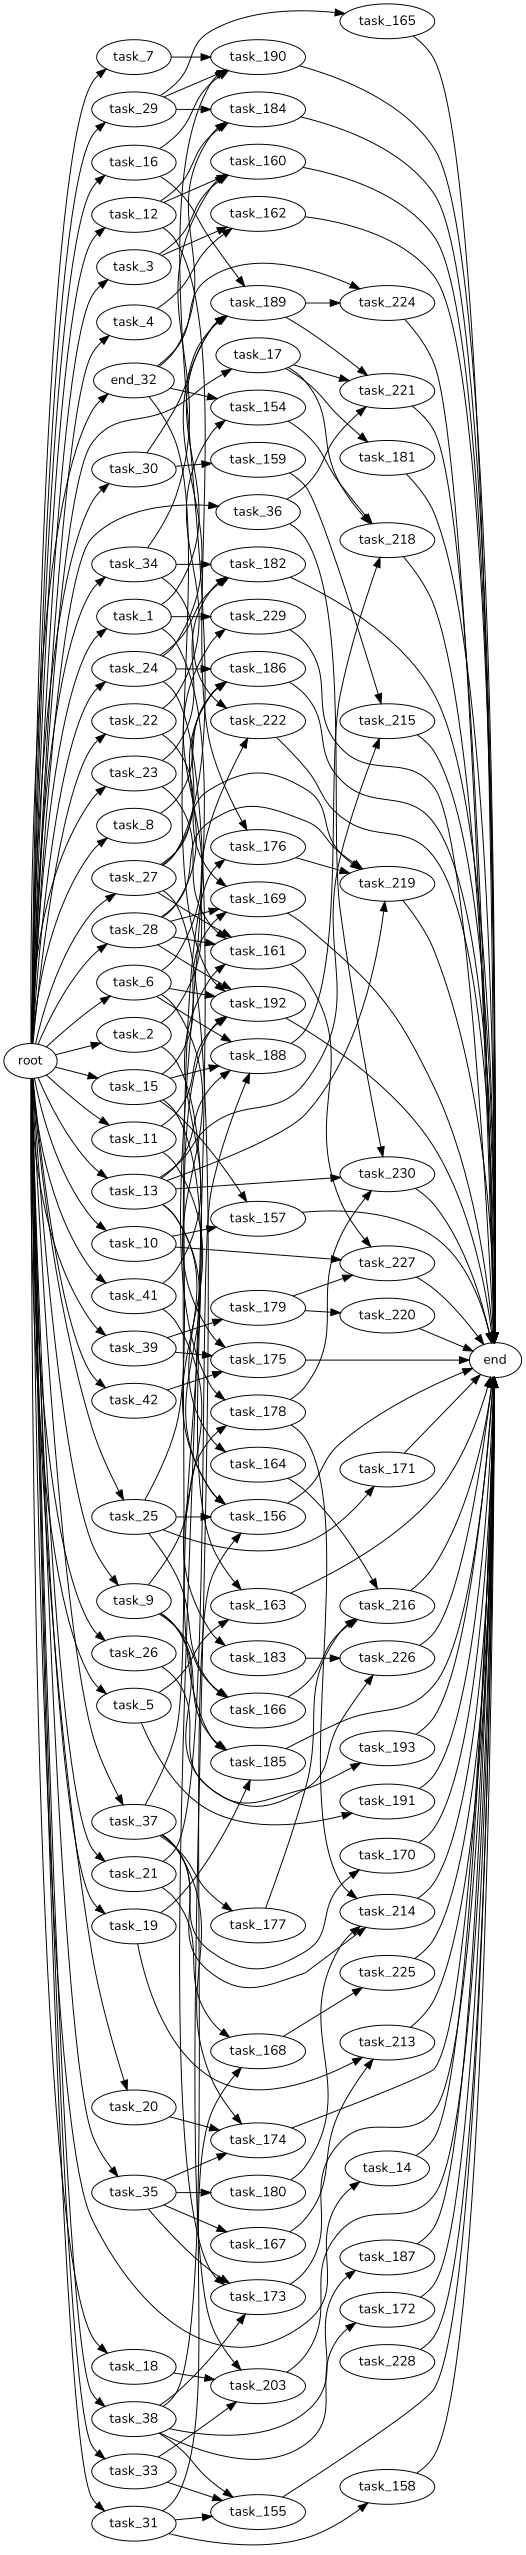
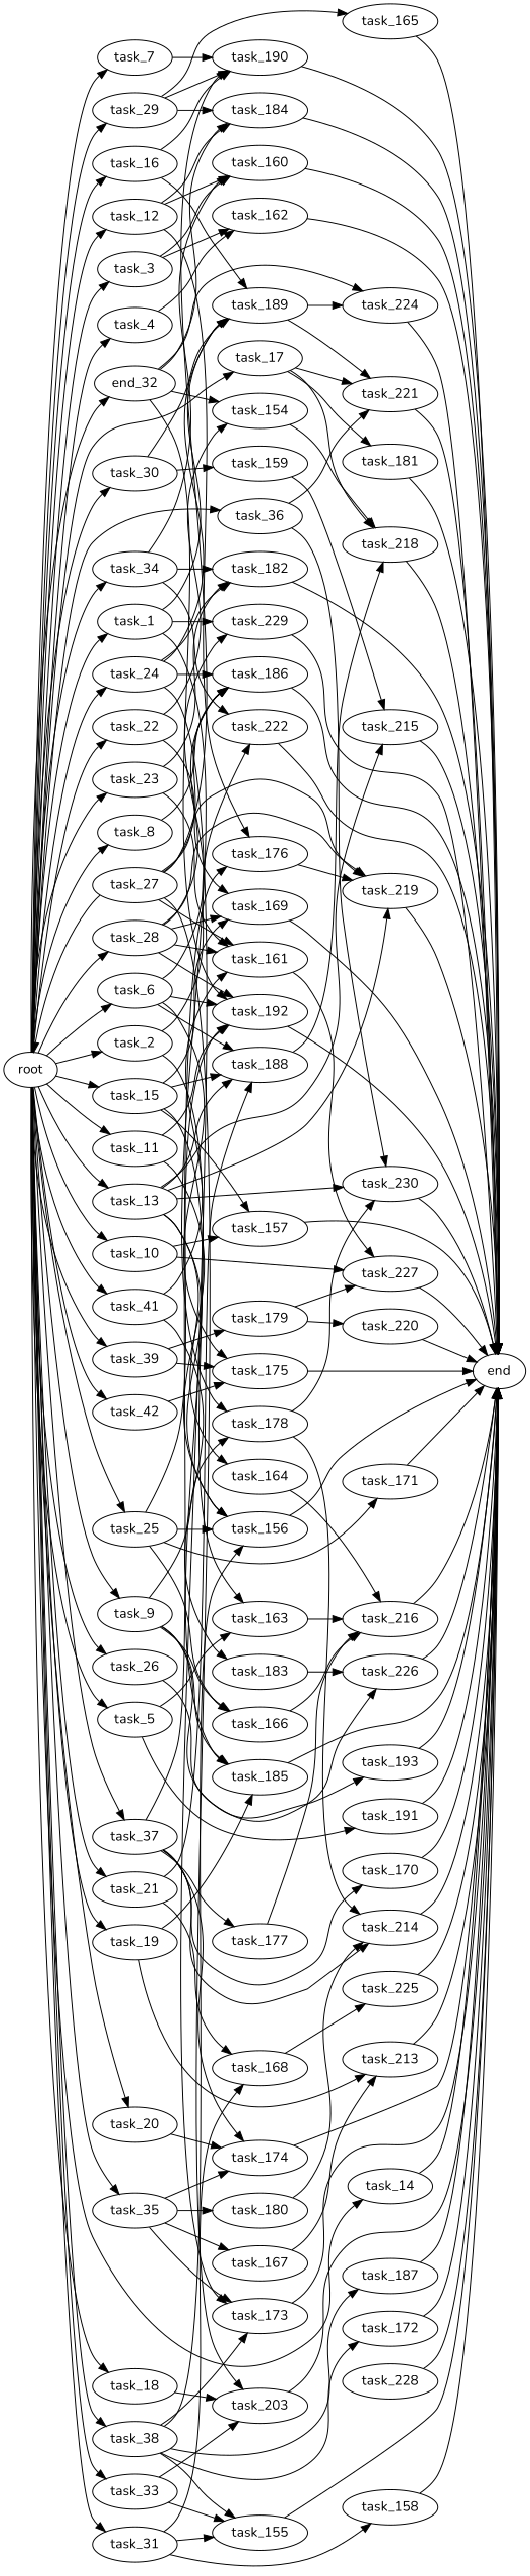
  digraph {
    fontname=Nunito
    rankdir=LR
    node [fontname=Nunito]
    edge [fontname=Nunito]
    task_12
    task_160
    task_184
    task_176
    end
    task_219
    task_36
    task_221
    task_230
    task_42
    task_175
    task_19
    task_213
    task_185
    root
    task_10
    task_18
    task_4
    task_33
    task_8
    task_15
    task_5
    task_14
    task_21
    task_38
    task_16
    task_7
    task_24
    task_26
    task_30
    task_17
    task_39
    task_27
    task_31
    task_2
    task_41
    task_35
    task_3
    task_22
    task_28
    task_25
    task_23
    task_6
    n44 [label=end_32]
    task_20
    task_9
    task_37
    task_1
    task_34
    task_29
    task_13
    task_11
    task_227
    task_157
    n55 [label=task_203]
    task_162
    task_155
    task_186
    task_169
    task_188
    task_191
    task_163
    task_168
    task_172
    task_187
    task_173
    task_156
    task_189
    task_190
    task_182
    task_226
    task_159
    task_218
    task_181
    task_179
    task_161
    task_158
    task_222
    task_183
    task_167
    task_174
    task_180
    task_154
    task_192
    task_171
    task_166
    task_229
    task_224
    task_193
    task_178
    task_214
    task_170
    task_177
    task_165
    task_164
    task_215
    task_225
    task_228
    task_216
    task_220
    task_12 -> task_160
    task_12 -> task_184
    task_12 -> task_176
    task_160 -> end
    task_184 -> end
    task_176 -> task_219
    task_219 -> end
    task_36 -> task_221
    task_36 -> task_230
    task_221 -> end
    task_230 -> end
    task_42 -> task_175
    task_175 -> end
    task_19 -> task_213
    task_19 -> task_185
    task_213 -> end
    task_185 -> end
    root -> task_12
    root -> task_36
    root -> task_42
    root -> task_19
    root -> task_10
    root -> task_18
    root -> task_4
    root -> task_33
    root -> task_8
    root -> task_15
    root -> task_5
    root -> task_14
    root -> task_21
    root -> task_38
    root -> task_16
    root -> task_7
    root -> task_24
    root -> task_26
    root -> task_30
    root -> task_17
    root -> task_39
-   root -> task_27
+   task_27 -> root
    root -> task_31
    root -> task_2
    root -> task_41
    root -> task_35
    root -> task_3
    root -> task_22
    root -> task_28
    root -> task_25
    root -> task_23
    root -> task_6
    root -> n44
    root -> task_20
    root -> task_9
    root -> task_37
    root -> task_1
    root -> task_34
    root -> task_29
    root -> task_13
    root -> task_11
    task_10 -> task_227
    task_10 -> task_157
    task_18 -> n55
    task_4 -> task_162
    task_33 -> n55
    task_33 -> task_155
    task_8 -> task_186
    task_15 -> task_185
    task_15 -> task_157
    task_15 -> task_169
    task_15 -> task_188
    task_5 -> task_191
    task_5 -> task_163
    task_14 -> end
    task_21 -> task_188
    task_21 -> task_168
    task_38 -> task_155
    task_38 -> task_172
    task_38 -> task_187
    task_38 -> task_173
    task_38 -> task_156
    task_16 -> task_189
    task_16 -> task_190
    task_7 -> task_190
    task_24 -> task_186
    task_24 -> task_173
    task_24 -> task_189
    task_24 -> task_182
    task_26 -> task_226
    task_30 -> task_189
    task_30 -> task_159
    task_17 -> task_221
    task_17 -> task_218
    task_17 -> task_181
    task_39 -> task_175
    task_39 -> task_179
    task_27 -> task_219
    task_27 -> n55
    task_27 -> task_186
    task_27 -> task_190
    task_27 -> task_161
    task_31 -> task_155
    task_31 -> task_168
    task_31 -> task_158
    task_2 -> task_163
    task_2 -> task_222
    task_41 -> task_161
    task_41 -> task_183
    task_35 -> task_173
    task_35 -> task_167
    task_35 -> task_174
    task_35 -> task_180
    task_3 -> task_160
    task_3 -> task_162
    task_22 -> task_169
    task_22 -> task_154
    task_28 -> task_219
    task_28 -> task_186
    task_28 -> task_169
    task_28 -> task_161
    task_28 -> task_192
    task_25 -> task_156
    task_25 -> task_192
    task_25 -> task_171
    task_25 -> task_166
    task_23 -> task_182
    task_23 -> task_161
    task_6 -> task_175
    task_6 -> task_188
    task_6 -> task_192
    task_6 -> task_229
    n44 -> task_184
    n44 -> task_154
    n44 -> task_192
    n44 -> task_224
    task_20 -> task_174
    task_9 -> task_185
    task_9 -> task_166
    task_9 -> task_193
    task_9 -> task_178
    task_37 -> task_176
    task_37 -> task_174
    task_37 -> task_214
    task_37 -> task_170
    task_37 -> task_177
    task_1 -> task_189
    task_1 -> task_229
    task_1 -> task_178
    task_34 -> task_160
    task_34 -> task_182
    task_34 -> task_222
    task_29 -> task_184
    task_29 -> task_190
    task_29 -> task_165
    task_13 -> task_219
    task_13 -> task_230
    task_13 -> task_188
    task_13 -> task_156
    task_13 -> task_164
    task_13 -> task_215
    task_11 -> task_156
    task_11 -> task_192
    task_227 -> end
    task_157 -> end
    n55 -> end
    task_162 -> end
    task_155 -> end
    task_186 -> end
    task_169 -> end
    task_188 -> task_218
    task_191 -> end
-   task_163 -> end
+   task_163 -> task_216
    task_168 -> task_225
    task_172 -> end
    task_187 -> end
    task_173 -> end
    task_156 -> end
    task_189 -> task_221
    task_189 -> task_224
    task_190 -> end
    task_182 -> end
    task_226 -> end
    task_159 -> task_215
    task_218 -> end
    task_181 -> end
    task_179 -> task_227
    task_179 -> task_220
    task_161 -> task_227
    task_158 -> end
    task_222 -> end
    task_183 -> task_226
    task_167 -> task_213
    task_174 -> end
    task_180 -> task_214
    task_154 -> task_218
    task_192 -> end
    task_171 -> end
    task_166 -> task_216
    task_229 -> end
    task_224 -> end
    task_193 -> end
    task_178 -> task_230
    task_178 -> task_214
    task_214 -> end
    task_170 -> end
    task_177 -> task_216
    task_165 -> end
    task_164 -> task_216
    task_215 -> end
    task_225 -> end
    task_228 -> end
    task_216 -> end
    task_220 -> end
  }
